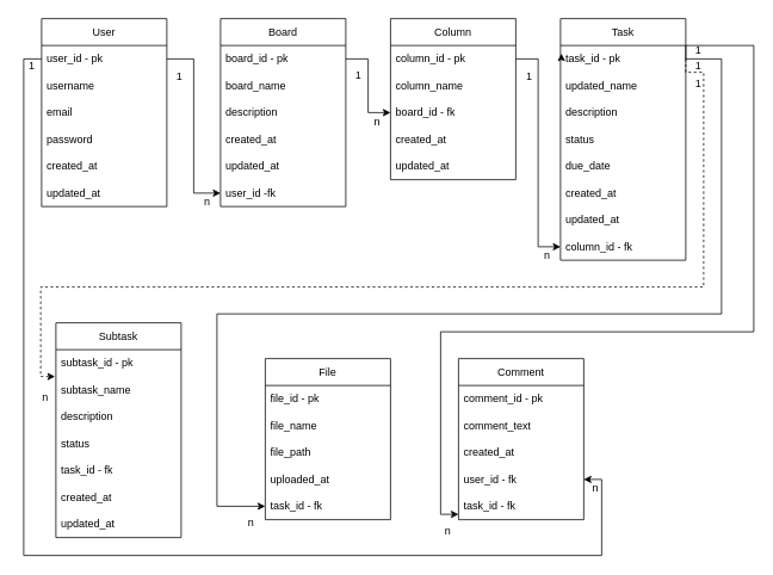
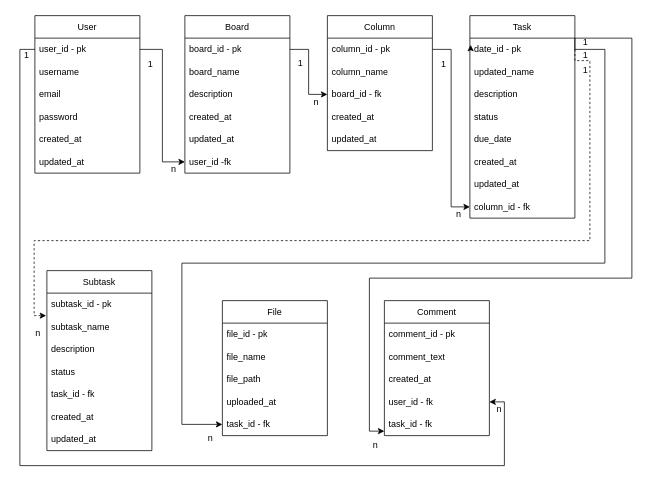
  <mxCell id="0" />
  <mxCell id="1" parent="0" />
  <mxCell id="2" value="User" style="swimlane;fontStyle=0;childLayout=stackLayout;horizontal=1;startSize=30;horizontalStack=0;resizeParent=1;resizeParentMax=0;resizeLast=0;collapsible=1;marginBottom=0;whiteSpace=wrap;html=1;" vertex="1" parent="1"><mxGeometry x="46" y="20" width="140" height="210" as="geometry" /></mxCell>
  <mxCell id="3" value="user_id - pk" style="text;strokeColor=none;fillColor=none;align=left;verticalAlign=middle;spacingLeft=4;spacingRight=4;overflow=hidden;points=[[0,0.5],[1,0.5]];portConstraint=eastwest;rotatable=0;whiteSpace=wrap;html=1;" vertex="1" parent="2"><mxGeometry y="30" width="140" height="30" as="geometry" /></mxCell>
  <mxCell id="4" value="username" style="text;strokeColor=none;fillColor=none;align=left;verticalAlign=middle;spacingLeft=4;spacingRight=4;overflow=hidden;points=[[0,0.5],[1,0.5]];portConstraint=eastwest;rotatable=0;whiteSpace=wrap;html=1;" vertex="1" parent="2"><mxGeometry y="60" width="140" height="30" as="geometry" /></mxCell>
  <mxCell id="5" value="email" style="text;strokeColor=none;fillColor=none;align=left;verticalAlign=middle;spacingLeft=4;spacingRight=4;overflow=hidden;points=[[0,0.5],[1,0.5]];portConstraint=eastwest;rotatable=0;whiteSpace=wrap;html=1;" vertex="1" parent="2"><mxGeometry y="90" width="140" height="30" as="geometry" /></mxCell>
  <mxCell id="6" value="password" style="text;strokeColor=none;fillColor=none;align=left;verticalAlign=middle;spacingLeft=4;spacingRight=4;overflow=hidden;points=[[0,0.5],[1,0.5]];portConstraint=eastwest;rotatable=0;whiteSpace=wrap;html=1;" vertex="1" parent="2"><mxGeometry y="120" width="140" height="30" as="geometry" /></mxCell>
  <mxCell id="7" value="created_at" style="text;strokeColor=none;fillColor=none;align=left;verticalAlign=middle;spacingLeft=4;spacingRight=4;overflow=hidden;points=[[0,0.5],[1,0.5]];portConstraint=eastwest;rotatable=0;whiteSpace=wrap;html=1;" vertex="1" parent="2"><mxGeometry y="150" width="140" height="30" as="geometry" /></mxCell>
  <mxCell id="8" value="updated_at" style="text;strokeColor=none;fillColor=none;align=left;verticalAlign=middle;spacingLeft=4;spacingRight=4;overflow=hidden;points=[[0,0.5],[1,0.5]];portConstraint=eastwest;rotatable=0;whiteSpace=wrap;html=1;" vertex="1" parent="2"><mxGeometry y="180" width="140" height="30" as="geometry" /></mxCell>
  <mxCell id="9" value="Board" style="swimlane;fontStyle=0;childLayout=stackLayout;horizontal=1;startSize=30;horizontalStack=0;resizeParent=1;resizeParentMax=0;resizeLast=0;collapsible=1;marginBottom=0;whiteSpace=wrap;html=1;" vertex="1" parent="1"><mxGeometry x="246" y="20" width="140" height="210" as="geometry" /></mxCell>
  <mxCell id="10" value="board_id - pk" style="text;strokeColor=none;fillColor=none;align=left;verticalAlign=middle;spacingLeft=4;spacingRight=4;overflow=hidden;points=[[0,0.5],[1,0.5]];portConstraint=eastwest;rotatable=0;whiteSpace=wrap;html=1;" vertex="1" parent="9"><mxGeometry y="30" width="140" height="30" as="geometry" /></mxCell>
  <mxCell id="11" value="board_name" style="text;strokeColor=none;fillColor=none;align=left;verticalAlign=middle;spacingLeft=4;spacingRight=4;overflow=hidden;points=[[0,0.5],[1,0.5]];portConstraint=eastwest;rotatable=0;whiteSpace=wrap;html=1;" vertex="1" parent="9"><mxGeometry y="60" width="140" height="30" as="geometry" /></mxCell>
  <mxCell id="12" value="description" style="text;strokeColor=none;fillColor=none;align=left;verticalAlign=middle;spacingLeft=4;spacingRight=4;overflow=hidden;points=[[0,0.5],[1,0.5]];portConstraint=eastwest;rotatable=0;whiteSpace=wrap;html=1;" vertex="1" parent="9"><mxGeometry y="90" width="140" height="30" as="geometry" /></mxCell>
  <mxCell id="13" value="created_at" style="text;strokeColor=none;fillColor=none;align=left;verticalAlign=middle;spacingLeft=4;spacingRight=4;overflow=hidden;points=[[0,0.5],[1,0.5]];portConstraint=eastwest;rotatable=0;whiteSpace=wrap;html=1;" vertex="1" parent="9"><mxGeometry y="120" width="140" height="30" as="geometry" /></mxCell>
  <mxCell id="14" value="updated_at" style="text;strokeColor=none;fillColor=none;align=left;verticalAlign=middle;spacingLeft=4;spacingRight=4;overflow=hidden;points=[[0,0.5],[1,0.5]];portConstraint=eastwest;rotatable=0;whiteSpace=wrap;html=1;" vertex="1" parent="9"><mxGeometry y="150" width="140" height="30" as="geometry" /></mxCell>
  <mxCell id="15" value="user_id -fk" style="text;strokeColor=none;fillColor=none;align=left;verticalAlign=middle;spacingLeft=4;spacingRight=4;overflow=hidden;points=[[0,0.5],[1,0.5]];portConstraint=eastwest;rotatable=0;whiteSpace=wrap;html=1;" vertex="1" parent="9"><mxGeometry y="180" width="140" height="30" as="geometry" /></mxCell>
  <mxCell id="16" value="" style="edgeStyle=orthogonalEdgeStyle;rounded=0;orthogonalLoop=1;jettySize=auto;html=1;entryX=0;entryY=0.5;entryDx=0;entryDy=0;" edge="1" parent="1" source="3" target="15"><mxGeometry relative="1" as="geometry" /></mxCell>
  <mxCell id="17" value="Column" style="swimlane;fontStyle=0;childLayout=stackLayout;horizontal=1;startSize=30;horizontalStack=0;resizeParent=1;resizeParentMax=0;resizeLast=0;collapsible=1;marginBottom=0;whiteSpace=wrap;html=1;" vertex="1" parent="1"><mxGeometry x="436" y="20" width="140" height="180" as="geometry" /></mxCell>
  <mxCell id="18" value="column_id - pk" style="text;strokeColor=none;fillColor=none;align=left;verticalAlign=middle;spacingLeft=4;spacingRight=4;overflow=hidden;points=[[0,0.5],[1,0.5]];portConstraint=eastwest;rotatable=0;whiteSpace=wrap;html=1;" vertex="1" parent="17"><mxGeometry y="30" width="140" height="30" as="geometry" /></mxCell>
  <mxCell id="19" value="column_name" style="text;strokeColor=none;fillColor=none;align=left;verticalAlign=middle;spacingLeft=4;spacingRight=4;overflow=hidden;points=[[0,0.5],[1,0.5]];portConstraint=eastwest;rotatable=0;whiteSpace=wrap;html=1;" vertex="1" parent="17"><mxGeometry y="60" width="140" height="30" as="geometry" /></mxCell>
  <mxCell id="20" value="board_id - fk" style="text;strokeColor=none;fillColor=none;align=left;verticalAlign=middle;spacingLeft=4;spacingRight=4;overflow=hidden;points=[[0,0.5],[1,0.5]];portConstraint=eastwest;rotatable=0;whiteSpace=wrap;html=1;" vertex="1" parent="17"><mxGeometry y="90" width="140" height="30" as="geometry" /></mxCell>
  <mxCell id="21" value="created_at" style="text;strokeColor=none;fillColor=none;align=left;verticalAlign=middle;spacingLeft=4;spacingRight=4;overflow=hidden;points=[[0,0.5],[1,0.5]];portConstraint=eastwest;rotatable=0;whiteSpace=wrap;html=1;" vertex="1" parent="17"><mxGeometry y="120" width="140" height="30" as="geometry" /></mxCell>
  <mxCell id="22" value="updated_at" style="text;strokeColor=none;fillColor=none;align=left;verticalAlign=middle;spacingLeft=4;spacingRight=4;overflow=hidden;points=[[0,0.5],[1,0.5]];portConstraint=eastwest;rotatable=0;whiteSpace=wrap;html=1;" vertex="1" parent="17"><mxGeometry y="150" width="140" height="30" as="geometry" /></mxCell>
  <mxCell id="23" style="edgeStyle=orthogonalEdgeStyle;rounded=0;orthogonalLoop=1;jettySize=auto;html=1;exitX=1;exitY=0.5;exitDx=0;exitDy=0;entryX=0;entryY=0.5;entryDx=0;entryDy=0;" edge="1" parent="1" source="10" target="20"><mxGeometry relative="1" as="geometry" /></mxCell>
  <mxCell id="24" value="Task" style="swimlane;fontStyle=0;childLayout=stackLayout;horizontal=1;startSize=30;horizontalStack=0;resizeParent=1;resizeParentMax=0;resizeLast=0;collapsible=1;marginBottom=0;whiteSpace=wrap;html=1;" vertex="1" parent="1"><mxGeometry x="626" y="20" width="140" height="270" as="geometry" /></mxCell>
- <mxCell id="25" value="task_id - pk" style="text;strokeColor=none;fillColor=none;align=left;verticalAlign=middle;spacingLeft=4;spacingRight=4;overflow=hidden;points=[[0,0.5],[1,0.5]];portConstraint=eastwest;rotatable=0;whiteSpace=wrap;html=1;" vertex="1" parent="24"><mxGeometry y="30" width="140" height="30" as="geometry" /></mxCell>
+ <mxCell id="25" value="date_id - pk" style="text;strokeColor=none;fillColor=none;align=left;verticalAlign=middle;spacingLeft=4;spacingRight=4;overflow=hidden;points=[[0,0.5],[1,0.5]];portConstraint=eastwest;rotatable=0;whiteSpace=wrap;html=1;" vertex="1" parent="24"><mxGeometry y="30" width="140" height="30" as="geometry" /></mxCell>
  <mxCell id="26" value="updated_name" style="text;strokeColor=none;fillColor=none;align=left;verticalAlign=middle;spacingLeft=4;spacingRight=4;overflow=hidden;points=[[0,0.5],[1,0.5]];portConstraint=eastwest;rotatable=0;whiteSpace=wrap;html=1;" vertex="1" parent="24"><mxGeometry y="60" width="140" height="30" as="geometry" /></mxCell>
  <mxCell id="27" value="description" style="text;strokeColor=none;fillColor=none;align=left;verticalAlign=middle;spacingLeft=4;spacingRight=4;overflow=hidden;points=[[0,0.5],[1,0.5]];portConstraint=eastwest;rotatable=0;whiteSpace=wrap;html=1;" vertex="1" parent="24"><mxGeometry y="90" width="140" height="30" as="geometry" /></mxCell>
  <mxCell id="28" value="status" style="text;strokeColor=none;fillColor=none;align=left;verticalAlign=middle;spacingLeft=4;spacingRight=4;overflow=hidden;points=[[0,0.5],[1,0.5]];portConstraint=eastwest;rotatable=0;whiteSpace=wrap;html=1;" vertex="1" parent="24"><mxGeometry y="120" width="140" height="30" as="geometry" /></mxCell>
  <mxCell id="29" value="due_date" style="text;strokeColor=none;fillColor=none;align=left;verticalAlign=middle;spacingLeft=4;spacingRight=4;overflow=hidden;points=[[0,0.5],[1,0.5]];portConstraint=eastwest;rotatable=0;whiteSpace=wrap;html=1;" vertex="1" parent="24"><mxGeometry y="150" width="140" height="30" as="geometry" /></mxCell>
  <mxCell id="30" value="created_at" style="text;strokeColor=none;fillColor=none;align=left;verticalAlign=middle;spacingLeft=4;spacingRight=4;overflow=hidden;points=[[0,0.5],[1,0.5]];portConstraint=eastwest;rotatable=0;whiteSpace=wrap;html=1;" vertex="1" parent="24"><mxGeometry y="180" width="140" height="30" as="geometry" /></mxCell>
  <mxCell id="31" value="updated_at" style="text;strokeColor=none;fillColor=none;align=left;verticalAlign=middle;spacingLeft=4;spacingRight=4;overflow=hidden;points=[[0,0.5],[1,0.5]];portConstraint=eastwest;rotatable=0;whiteSpace=wrap;html=1;" vertex="1" parent="24"><mxGeometry y="210" width="140" height="30" as="geometry" /></mxCell>
  <mxCell id="32" value="column_id - fk" style="text;strokeColor=none;fillColor=none;align=left;verticalAlign=middle;spacingLeft=4;spacingRight=4;overflow=hidden;points=[[0,0.5],[1,0.5]];portConstraint=eastwest;rotatable=0;whiteSpace=wrap;html=1;" vertex="1" parent="24"><mxGeometry y="240" width="140" height="30" as="geometry" /></mxCell>
  <mxCell id="33" style="edgeStyle=orthogonalEdgeStyle;rounded=0;orthogonalLoop=1;jettySize=auto;html=1;exitX=0;exitY=0.5;exitDx=0;exitDy=0;entryX=0.007;entryY=0.3;entryDx=0;entryDy=0;entryPerimeter=0;" edge="1" parent="24" source="25" target="25"><mxGeometry relative="1" as="geometry" /></mxCell>
  <mxCell id="34" style="edgeStyle=orthogonalEdgeStyle;rounded=0;orthogonalLoop=1;jettySize=auto;html=1;exitX=1;exitY=0.5;exitDx=0;exitDy=0;" edge="1" parent="1" source="18" target="32"><mxGeometry relative="1" as="geometry" /></mxCell>
  <mxCell id="35" value="Subtask" style="swimlane;fontStyle=0;childLayout=stackLayout;horizontal=1;startSize=30;horizontalStack=0;resizeParent=1;resizeParentMax=0;resizeLast=0;collapsible=1;marginBottom=0;whiteSpace=wrap;html=1;" vertex="1" parent="1"><mxGeometry x="62" y="360" width="140" height="240" as="geometry" /></mxCell>
  <mxCell id="36" value="subtask_id - pk" style="text;strokeColor=none;fillColor=none;align=left;verticalAlign=middle;spacingLeft=4;spacingRight=4;overflow=hidden;points=[[0,0.5],[1,0.5]];portConstraint=eastwest;rotatable=0;whiteSpace=wrap;html=1;" vertex="1" parent="35"><mxGeometry y="30" width="140" height="30" as="geometry" /></mxCell>
  <mxCell id="37" value="subtask_name" style="text;strokeColor=none;fillColor=none;align=left;verticalAlign=middle;spacingLeft=4;spacingRight=4;overflow=hidden;points=[[0,0.5],[1,0.5]];portConstraint=eastwest;rotatable=0;whiteSpace=wrap;html=1;" vertex="1" parent="35"><mxGeometry y="60" width="140" height="30" as="geometry" /></mxCell>
  <mxCell id="38" value="description" style="text;strokeColor=none;fillColor=none;align=left;verticalAlign=middle;spacingLeft=4;spacingRight=4;overflow=hidden;points=[[0,0.5],[1,0.5]];portConstraint=eastwest;rotatable=0;whiteSpace=wrap;html=1;" vertex="1" parent="35"><mxGeometry y="90" width="140" height="30" as="geometry" /></mxCell>
  <mxCell id="39" value="status" style="text;strokeColor=none;fillColor=none;align=left;verticalAlign=middle;spacingLeft=4;spacingRight=4;overflow=hidden;points=[[0,0.5],[1,0.5]];portConstraint=eastwest;rotatable=0;whiteSpace=wrap;html=1;" vertex="1" parent="35"><mxGeometry y="120" width="140" height="30" as="geometry" /></mxCell>
  <mxCell id="40" value="task_id - fk" style="text;strokeColor=none;fillColor=none;align=left;verticalAlign=middle;spacingLeft=4;spacingRight=4;overflow=hidden;points=[[0,0.5],[1,0.5]];portConstraint=eastwest;rotatable=0;whiteSpace=wrap;html=1;" vertex="1" parent="35"><mxGeometry y="150" width="140" height="30" as="geometry" /></mxCell>
  <mxCell id="41" value="created_at" style="text;strokeColor=none;fillColor=none;align=left;verticalAlign=middle;spacingLeft=4;spacingRight=4;overflow=hidden;points=[[0,0.5],[1,0.5]];portConstraint=eastwest;rotatable=0;whiteSpace=wrap;html=1;" vertex="1" parent="35"><mxGeometry y="180" width="140" height="30" as="geometry" /></mxCell>
  <mxCell id="42" value="updated_at" style="text;strokeColor=none;fillColor=none;align=left;verticalAlign=middle;spacingLeft=4;spacingRight=4;overflow=hidden;points=[[0,0.5],[1,0.5]];portConstraint=eastwest;rotatable=0;whiteSpace=wrap;html=1;" vertex="1" parent="35"><mxGeometry y="210" width="140" height="30" as="geometry" /></mxCell>
  <mxCell id="43" style="edgeStyle=orthogonalEdgeStyle;rounded=0;orthogonalLoop=1;jettySize=auto;html=1;exitX=1;exitY=0.5;exitDx=0;exitDy=0;entryX=-0.007;entryY=1;entryDx=0;entryDy=0;entryPerimeter=0;dashed=1;" edge="1" parent="1" source="25" target="36"><mxGeometry relative="1" as="geometry"><Array as="points"><mxPoint x="766" y="80" /><mxPoint x="786" y="80" /><mxPoint x="786" y="320" /><mxPoint x="45" y="320" /><mxPoint x="45" y="420" /></Array></mxGeometry></mxCell>
  <mxCell id="44" value="File" style="swimlane;fontStyle=0;childLayout=stackLayout;horizontal=1;startSize=30;horizontalStack=0;resizeParent=1;resizeParentMax=0;resizeLast=0;collapsible=1;marginBottom=0;whiteSpace=wrap;html=1;" vertex="1" parent="1"><mxGeometry x="296" y="400" width="140" height="180" as="geometry" /></mxCell>
  <mxCell id="45" value="file_id - pk" style="text;strokeColor=none;fillColor=none;align=left;verticalAlign=middle;spacingLeft=4;spacingRight=4;overflow=hidden;points=[[0,0.5],[1,0.5]];portConstraint=eastwest;rotatable=0;whiteSpace=wrap;html=1;" vertex="1" parent="44"><mxGeometry y="30" width="140" height="30" as="geometry" /></mxCell>
  <mxCell id="46" value="file_name" style="text;strokeColor=none;fillColor=none;align=left;verticalAlign=middle;spacingLeft=4;spacingRight=4;overflow=hidden;points=[[0,0.5],[1,0.5]];portConstraint=eastwest;rotatable=0;whiteSpace=wrap;html=1;" vertex="1" parent="44"><mxGeometry y="60" width="140" height="30" as="geometry" /></mxCell>
  <mxCell id="47" value="file_path" style="text;strokeColor=none;fillColor=none;align=left;verticalAlign=middle;spacingLeft=4;spacingRight=4;overflow=hidden;points=[[0,0.5],[1,0.5]];portConstraint=eastwest;rotatable=0;whiteSpace=wrap;html=1;" vertex="1" parent="44"><mxGeometry y="90" width="140" height="30" as="geometry" /></mxCell>
  <mxCell id="48" value="uploaded_at" style="text;strokeColor=none;fillColor=none;align=left;verticalAlign=middle;spacingLeft=4;spacingRight=4;overflow=hidden;points=[[0,0.5],[1,0.5]];portConstraint=eastwest;rotatable=0;whiteSpace=wrap;html=1;" vertex="1" parent="44"><mxGeometry y="120" width="140" height="30" as="geometry" /></mxCell>
  <mxCell id="49" value="task_id - fk" style="text;strokeColor=none;fillColor=none;align=left;verticalAlign=middle;spacingLeft=4;spacingRight=4;overflow=hidden;points=[[0,0.5],[1,0.5]];portConstraint=eastwest;rotatable=0;whiteSpace=wrap;html=1;" vertex="1" parent="44"><mxGeometry y="150" width="140" height="30" as="geometry" /></mxCell>
  <mxCell id="50" style="edgeStyle=orthogonalEdgeStyle;rounded=0;orthogonalLoop=1;jettySize=auto;html=1;entryX=0;entryY=0.5;entryDx=0;entryDy=0;exitX=1;exitY=0.5;exitDx=0;exitDy=0;" edge="1" parent="1" source="25" target="49"><mxGeometry relative="1" as="geometry"><mxPoint x="772" y="65" as="sourcePoint" /><mxPoint x="286" y="525" as="targetPoint" /><Array as="points"><mxPoint x="806" y="65" /><mxPoint x="806" y="350" /><mxPoint x="242" y="350" /><mxPoint x="242" y="565" /></Array></mxGeometry></mxCell>
  <mxCell id="51" value="Comment" style="swimlane;fontStyle=0;childLayout=stackLayout;horizontal=1;startSize=30;horizontalStack=0;resizeParent=1;resizeParentMax=0;resizeLast=0;collapsible=1;marginBottom=0;whiteSpace=wrap;html=1;" vertex="1" parent="1"><mxGeometry x="512" y="400" width="140" height="180" as="geometry" /></mxCell>
  <mxCell id="52" value="comment_id - pk" style="text;strokeColor=none;fillColor=none;align=left;verticalAlign=middle;spacingLeft=4;spacingRight=4;overflow=hidden;points=[[0,0.5],[1,0.5]];portConstraint=eastwest;rotatable=0;whiteSpace=wrap;html=1;" vertex="1" parent="51"><mxGeometry y="30" width="140" height="30" as="geometry" /></mxCell>
  <mxCell id="53" value="comment_text" style="text;strokeColor=none;fillColor=none;align=left;verticalAlign=middle;spacingLeft=4;spacingRight=4;overflow=hidden;points=[[0,0.5],[1,0.5]];portConstraint=eastwest;rotatable=0;whiteSpace=wrap;html=1;" vertex="1" parent="51"><mxGeometry y="60" width="140" height="30" as="geometry" /></mxCell>
  <mxCell id="54" value="created_at" style="text;strokeColor=none;fillColor=none;align=left;verticalAlign=middle;spacingLeft=4;spacingRight=4;overflow=hidden;points=[[0,0.5],[1,0.5]];portConstraint=eastwest;rotatable=0;whiteSpace=wrap;html=1;" vertex="1" parent="51"><mxGeometry y="90" width="140" height="30" as="geometry" /></mxCell>
  <mxCell id="55" value="user_id - fk" style="text;strokeColor=none;fillColor=none;align=left;verticalAlign=middle;spacingLeft=4;spacingRight=4;overflow=hidden;points=[[0,0.5],[1,0.5]];portConstraint=eastwest;rotatable=0;whiteSpace=wrap;html=1;" vertex="1" parent="51"><mxGeometry y="120" width="140" height="30" as="geometry" /></mxCell>
  <mxCell id="56" value="task_id - fk" style="text;strokeColor=none;fillColor=none;align=left;verticalAlign=middle;spacingLeft=4;spacingRight=4;overflow=hidden;points=[[0,0.5],[1,0.5]];portConstraint=eastwest;rotatable=0;whiteSpace=wrap;html=1;" vertex="1" parent="51"><mxGeometry y="150" width="140" height="30" as="geometry" /></mxCell>
  <mxCell id="57" style="edgeStyle=orthogonalEdgeStyle;rounded=0;orthogonalLoop=1;jettySize=auto;html=1;exitX=1;exitY=0.5;exitDx=0;exitDy=0;entryX=0;entryY=0.8;entryDx=0;entryDy=0;entryPerimeter=0;" edge="1" parent="1" source="25" target="56"><mxGeometry relative="1" as="geometry"><Array as="points"><mxPoint x="766" y="50" /><mxPoint x="842" y="50" /><mxPoint x="842" y="370" /><mxPoint x="492" y="370" /><mxPoint x="492" y="574" /></Array></mxGeometry></mxCell>
  <mxCell id="58" style="edgeStyle=orthogonalEdgeStyle;rounded=0;orthogonalLoop=1;jettySize=auto;html=1;exitX=0;exitY=0.5;exitDx=0;exitDy=0;entryX=1;entryY=0.5;entryDx=0;entryDy=0;" edge="1" parent="1" source="3" target="55"><mxGeometry relative="1" as="geometry"><Array as="points"><mxPoint x="26" y="65" /><mxPoint x="26" y="620" /><mxPoint x="672" y="620" /><mxPoint x="672" y="535" /></Array></mxGeometry></mxCell>
  <mxCell id="59" value="1" style="text;html=1;align=center;verticalAlign=middle;resizable=0;points=[];autosize=1;strokeColor=none;fillColor=none;" vertex="1" parent="1"><mxGeometry x="185" y="70" width="30" height="30" as="geometry" /></mxCell>
  <mxCell id="60" value="n" style="text;html=1;align=center;verticalAlign=middle;resizable=0;points=[];autosize=1;strokeColor=none;fillColor=none;" vertex="1" parent="1"><mxGeometry x="216" y="210" width="30" height="30" as="geometry" /></mxCell>
  <mxCell id="61" value="1" style="text;html=1;align=center;verticalAlign=middle;resizable=0;points=[];autosize=1;strokeColor=none;fillColor=none;" vertex="1" parent="1"><mxGeometry x="385" y="68" width="30" height="30" as="geometry" /></mxCell>
  <mxCell id="62" value="n" style="text;html=1;align=center;verticalAlign=middle;resizable=0;points=[];autosize=1;strokeColor=none;fillColor=none;" vertex="1" parent="1"><mxGeometry x="406" y="120" width="30" height="30" as="geometry" /></mxCell>
  <mxCell id="63" value="1" style="text;html=1;align=center;verticalAlign=middle;resizable=0;points=[];autosize=1;strokeColor=none;fillColor=none;" vertex="1" parent="1"><mxGeometry x="576" y="70" width="30" height="30" as="geometry" /></mxCell>
  <mxCell id="64" value="n" style="text;html=1;align=center;verticalAlign=middle;resizable=0;points=[];autosize=1;strokeColor=none;fillColor=none;" vertex="1" parent="1"><mxGeometry x="596" y="270" width="30" height="30" as="geometry" /></mxCell>
  <mxCell id="65" value="1" style="text;html=1;align=center;verticalAlign=middle;resizable=0;points=[];autosize=1;strokeColor=none;fillColor=none;" vertex="1" parent="1"><mxGeometry x="765" y="78" width="30" height="30" as="geometry" /></mxCell>
  <mxCell id="66" value="n" style="text;html=1;align=center;verticalAlign=middle;resizable=0;points=[];autosize=1;strokeColor=none;fillColor=none;" vertex="1" parent="1"><mxGeometry x="35" y="428" width="30" height="30" as="geometry" /></mxCell>
  <mxCell id="67" value="1" style="text;html=1;align=center;verticalAlign=middle;resizable=0;points=[];autosize=1;strokeColor=none;fillColor=none;" vertex="1" parent="1"><mxGeometry x="765" y="58" width="30" height="30" as="geometry" /></mxCell>
  <mxCell id="68" value="n" style="text;html=1;align=center;verticalAlign=middle;resizable=0;points=[];autosize=1;strokeColor=none;fillColor=none;" vertex="1" parent="1"><mxGeometry x="265" y="568" width="30" height="30" as="geometry" /></mxCell>
  <mxCell id="69" value="1" style="text;html=1;align=center;verticalAlign=middle;resizable=0;points=[];autosize=1;strokeColor=none;fillColor=none;" vertex="1" parent="1"><mxGeometry x="765" y="40" width="30" height="30" as="geometry" /></mxCell>
  <mxCell id="70" value="n" style="text;html=1;align=center;verticalAlign=middle;resizable=0;points=[];autosize=1;strokeColor=none;fillColor=none;" vertex="1" parent="1"><mxGeometry x="485" y="578" width="30" height="30" as="geometry" /></mxCell>
  <mxCell id="71" value="1" style="text;html=1;align=center;verticalAlign=middle;resizable=0;points=[];autosize=1;strokeColor=none;fillColor=none;" vertex="1" parent="1"><mxGeometry y="58" width="30" height="30" as="geometry" x="20" /></mxCell>
  <mxCell id="72" value="n" style="text;html=1;align=center;verticalAlign=middle;resizable=0;points=[];autosize=1;strokeColor=none;fillColor=none;" vertex="1" parent="1"><mxGeometry x="650" y="530" width="30" height="30" as="geometry" /></mxCell>
